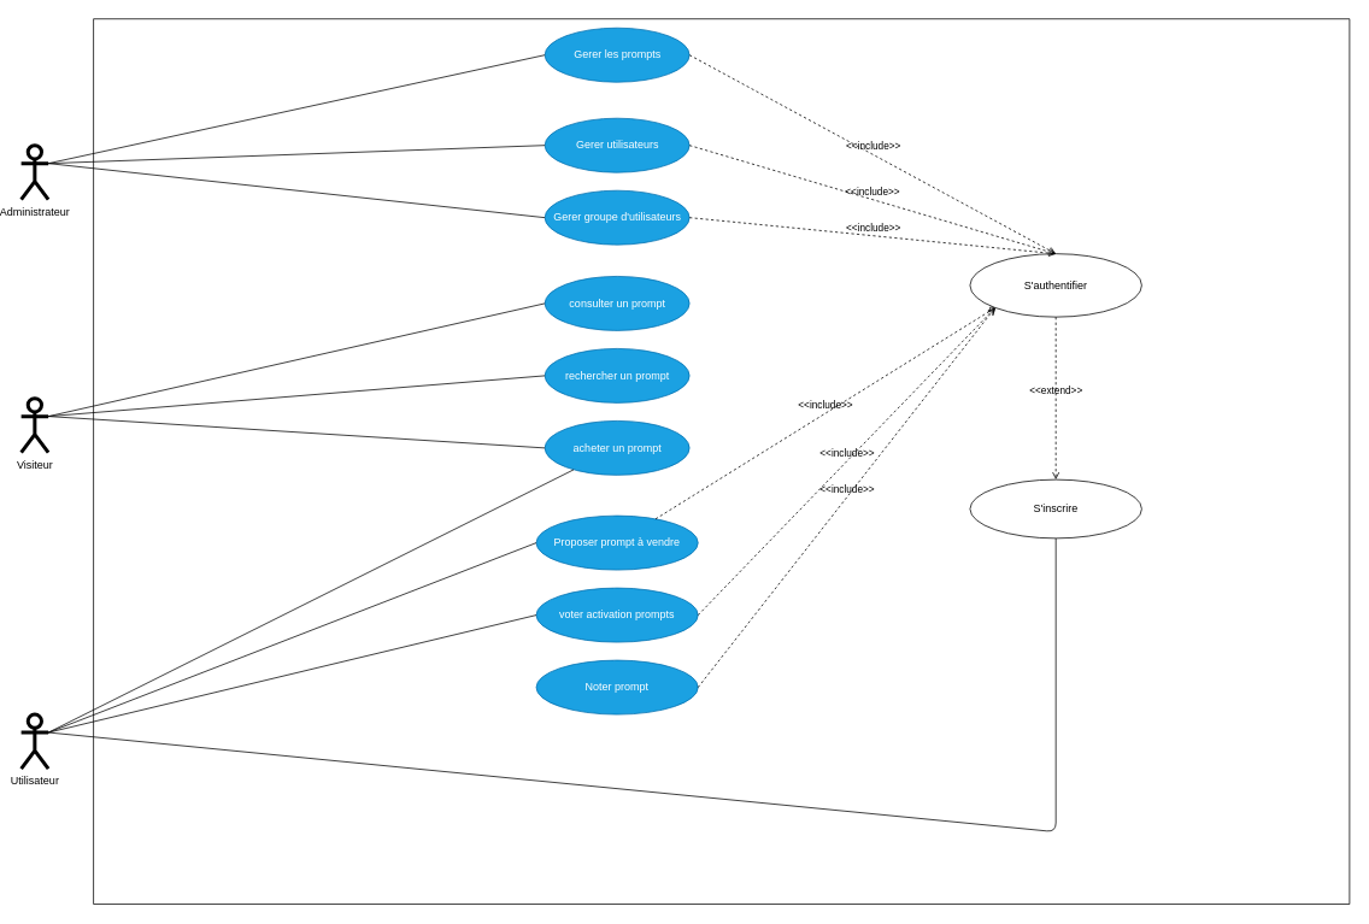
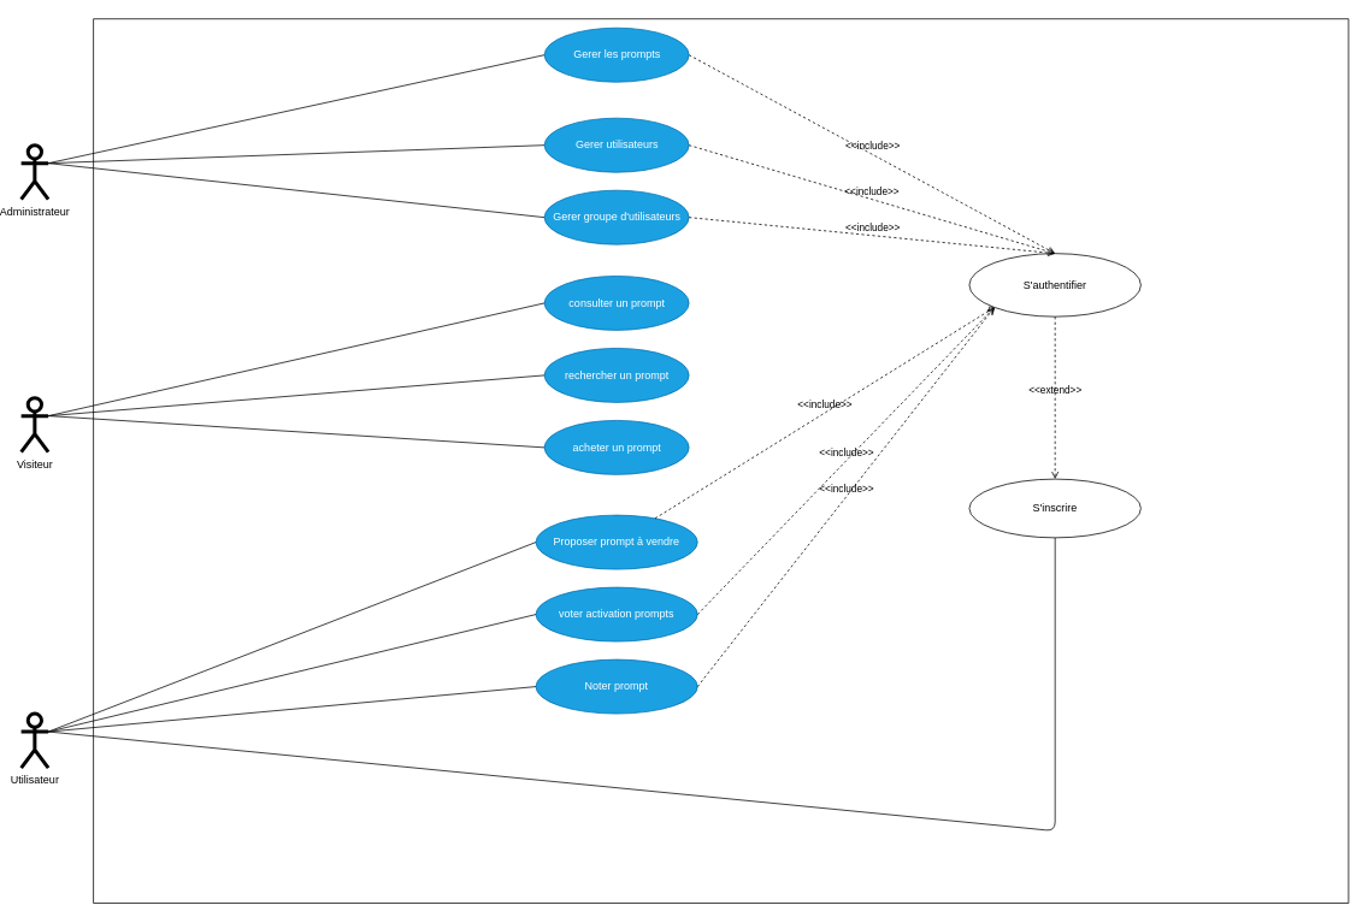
  <mxCell id="0" />
  <mxCell id="1" parent="0" />
  <mxCell id="2" value="Administrateur" style="shape=umlActor;verticalLabelPosition=bottom;verticalAlign=top;html=1;outlineConnect=0;strokeWidth=4;" parent="1" vertex="1"><mxGeometry x="20" y="160" width="30" height="60" as="geometry" /></mxCell>
  <mxCell id="3" value="" style="swimlane;startSize=0;fontStyle=0" parent="1" vertex="1"><mxGeometry x="100" y="20" width="1390" height="980" as="geometry" /></mxCell>
  <mxCell id="4" value="Gerer les prompts" style="ellipse;whiteSpace=wrap;html=1;fillColor=#1ba1e2;fontColor=#ffffff;strokeColor=#006EAF;" parent="3" vertex="1"><mxGeometry x="499.5" y="10" width="160" height="60" as="geometry" /></mxCell>
  <mxCell id="5" value="S'authentifier" style="ellipse;whiteSpace=wrap;html=1;" parent="3" vertex="1"><mxGeometry x="970" y="260" width="190" height="70" as="geometry" /></mxCell>
  <mxCell id="6" value="&amp;lt;&amp;lt;include&amp;gt;&amp;gt;" style="html=1;verticalAlign=bottom;labelBackgroundColor=none;endArrow=open;endFill=0;dashed=1;exitX=1;exitY=0.5;exitDx=0;exitDy=0;entryX=0.5;entryY=0;entryDx=0;entryDy=0;" parent="3" source="4" target="5" edge="1"><mxGeometry width="160" relative="1" as="geometry"><mxPoint x="350" y="270" as="sourcePoint" /><mxPoint x="510" y="270" as="targetPoint" /></mxGeometry></mxCell>
  <mxCell id="7" value="Gerer utilisateurs" style="ellipse;whiteSpace=wrap;html=1;fillColor=#1ba1e2;fontColor=#ffffff;strokeColor=#006EAF;" parent="3" vertex="1"><mxGeometry x="499.5" y="110" width="160" height="60" as="geometry" /></mxCell>
  <mxCell id="8" value="Gerer groupe d'utilisateurs" style="ellipse;whiteSpace=wrap;html=1;fillColor=#1ba1e2;fontColor=#ffffff;strokeColor=#006EAF;" parent="3" vertex="1"><mxGeometry x="499.5" y="190" width="160" height="60" as="geometry" /></mxCell>
  <mxCell id="9" value="&amp;lt;&amp;lt;include&amp;gt;&amp;gt;" style="html=1;verticalAlign=bottom;labelBackgroundColor=none;endArrow=open;endFill=0;dashed=1;exitX=1;exitY=0.5;exitDx=0;exitDy=0;entryX=0.5;entryY=0;entryDx=0;entryDy=0;" parent="3" source="7" target="5" edge="1"><mxGeometry width="160" relative="1" as="geometry"><mxPoint x="360" y="135" as="sourcePoint" /><mxPoint x="875" y="445" as="targetPoint" /></mxGeometry></mxCell>
  <mxCell id="10" value="&amp;lt;&amp;lt;include&amp;gt;&amp;gt;" style="html=1;verticalAlign=bottom;labelBackgroundColor=none;endArrow=open;endFill=0;dashed=1;exitX=1;exitY=0.5;exitDx=0;exitDy=0;entryX=0.5;entryY=0;entryDx=0;entryDy=0;" parent="3" source="8" target="5" edge="1"><mxGeometry width="160" relative="1" as="geometry"><mxPoint x="250" y="170" as="sourcePoint" /><mxPoint x="850" y="350" as="targetPoint" /></mxGeometry></mxCell>
  <mxCell id="11" value="S'inscrire" style="ellipse;whiteSpace=wrap;html=1;" parent="3" vertex="1"><mxGeometry x="970" y="510" width="190" height="65" as="geometry" /></mxCell>
  <mxCell id="12" value="&amp;lt;&amp;lt;extend&amp;gt;&amp;gt;" style="html=1;verticalAlign=bottom;labelBackgroundColor=none;endArrow=open;endFill=0;dashed=1;entryX=0.5;entryY=0;entryDx=0;entryDy=0;exitX=0.5;exitY=1;exitDx=0;exitDy=0;" parent="3" source="5" target="11" edge="1"><mxGeometry width="160" relative="1" as="geometry"><mxPoint x="580" y="400" as="sourcePoint" /><mxPoint x="740" y="400" as="targetPoint" /></mxGeometry></mxCell>
  <mxCell id="13" value="Proposer prompt à vendre" style="ellipse;whiteSpace=wrap;html=1;fillColor=#1ba1e2;fontColor=#ffffff;strokeColor=#006EAF;" parent="3" vertex="1"><mxGeometry x="490" y="550" width="179" height="60" as="geometry" /></mxCell>
  <mxCell id="14" value="&amp;lt;&amp;lt;include&amp;gt;&amp;gt;" style="html=1;verticalAlign=bottom;labelBackgroundColor=none;endArrow=diamond;endFill=0;dashed=1;entryX=0;entryY=1;entryDx=0;entryDy=0;" parent="3" source="13" target="5" edge="1"><mxGeometry width="160" relative="1" as="geometry"><mxPoint x="430" y="690" as="sourcePoint" /><mxPoint x="590" y="690" as="targetPoint" /></mxGeometry></mxCell>
  <mxCell id="15" value="consulter un prompt" style="ellipse;whiteSpace=wrap;html=1;fillColor=#1ba1e2;fontColor=#ffffff;strokeColor=#006EAF;" parent="3" vertex="1"><mxGeometry x="499.5" y="285" width="160" height="60" as="geometry" /></mxCell>
  <mxCell id="16" value="rechercher un prompt" style="ellipse;whiteSpace=wrap;html=1;fillColor=#1ba1e2;fontColor=#ffffff;strokeColor=#006EAF;" parent="3" vertex="1"><mxGeometry x="499.5" y="365" width="160" height="60" as="geometry" /></mxCell>
  <mxCell id="17" value="acheter un prompt" style="ellipse;whiteSpace=wrap;html=1;fillColor=#1ba1e2;fontColor=#ffffff;strokeColor=#006EAF;" parent="3" vertex="1"><mxGeometry x="499.5" y="445" width="160" height="60" as="geometry" /></mxCell>
  <mxCell id="18" value="voter activation prompts" style="ellipse;whiteSpace=wrap;html=1;fillColor=#1ba1e2;fontColor=#ffffff;strokeColor=#006EAF;" parent="3" vertex="1"><mxGeometry x="490" y="630" width="179" height="60" as="geometry" /></mxCell>
  <mxCell id="19" value="Noter prompt" style="ellipse;whiteSpace=wrap;html=1;fillColor=#1ba1e2;fontColor=#ffffff;strokeColor=#006EAF;" parent="3" vertex="1"><mxGeometry x="490" y="710" width="179" height="60" as="geometry" /></mxCell>
  <mxCell id="20" value="&amp;lt;&amp;lt;include&amp;gt;&amp;gt;" style="html=1;verticalAlign=bottom;labelBackgroundColor=none;endArrow=open;endFill=0;dashed=1;exitX=1;exitY=0.5;exitDx=0;exitDy=0;entryX=0;entryY=1;entryDx=0;entryDy=0;" parent="3" source="19" target="5" edge="1"><mxGeometry width="160" relative="1" as="geometry"><mxPoint x="463.504" y="733.497" as="sourcePoint" /><mxPoint x="790" y="410" as="targetPoint" /></mxGeometry></mxCell>
  <mxCell id="21" value="&amp;lt;&amp;lt;include&amp;gt;&amp;gt;" style="html=1;verticalAlign=bottom;labelBackgroundColor=none;endArrow=open;endFill=0;dashed=1;exitX=1;exitY=0.5;exitDx=0;exitDy=0;entryX=0;entryY=1;entryDx=0;entryDy=0;" parent="3" source="18" target="5" edge="1"><mxGeometry width="160" relative="1" as="geometry"><mxPoint x="440.514" y="566.737" as="sourcePoint" /><mxPoint x="790" y="410" as="targetPoint" /></mxGeometry></mxCell>
  <mxCell id="22" value="Visiteur" style="shape=umlActor;verticalLabelPosition=bottom;verticalAlign=top;html=1;outlineConnect=0;strokeWidth=4;" parent="1" vertex="1"><mxGeometry x="20" y="440" width="30" height="60" as="geometry" /></mxCell>
  <mxCell id="23" value="Utilisateur" style="shape=umlActor;verticalLabelPosition=bottom;verticalAlign=top;html=1;outlineConnect=0;strokeWidth=4;" parent="1" vertex="1"><mxGeometry x="20" y="790" width="30" height="60" as="geometry" /></mxCell>
  <mxCell id="24" value="" style="endArrow=none;html=1;entryX=0;entryY=0.5;entryDx=0;entryDy=0;exitX=1;exitY=0.333;exitDx=0;exitDy=0;exitPerimeter=0;" parent="1" source="2" target="4" edge="1"><mxGeometry width="50" height="50" relative="1" as="geometry"><mxPoint x="190" y="170" as="sourcePoint" /><mxPoint x="240" y="120" as="targetPoint" /></mxGeometry></mxCell>
  <mxCell id="25" value="" style="endArrow=none;html=1;entryX=0;entryY=0.5;entryDx=0;entryDy=0;exitX=1;exitY=0.333;exitDx=0;exitDy=0;exitPerimeter=0;" parent="1" source="2" target="7" edge="1"><mxGeometry width="50" height="50" relative="1" as="geometry"><mxPoint x="60" y="190" as="sourcePoint" /><mxPoint x="290" y="70" as="targetPoint" /></mxGeometry></mxCell>
  <mxCell id="26" value="" style="endArrow=none;html=1;entryX=0;entryY=0.5;entryDx=0;entryDy=0;exitX=1;exitY=0.333;exitDx=0;exitDy=0;exitPerimeter=0;" parent="1" source="2" target="8" edge="1"><mxGeometry width="50" height="50" relative="1" as="geometry"><mxPoint x="60" y="190" as="sourcePoint" /><mxPoint x="290" y="160" as="targetPoint" /></mxGeometry></mxCell>
  <mxCell id="27" value="" style="endArrow=none;html=1;entryX=0.5;entryY=1;entryDx=0;entryDy=0;exitX=1;exitY=0.333;exitDx=0;exitDy=0;exitPerimeter=0;" parent="1" source="23" target="11" edge="1"><mxGeometry width="50" height="50" relative="1" as="geometry"><mxPoint x="620" y="610" as="sourcePoint" /><mxPoint x="670" y="560" as="targetPoint" /><Array as="points"><mxPoint x="1165" y="920" /></Array></mxGeometry></mxCell>
  <mxCell id="28" value="" style="endArrow=none;html=1;entryX=0;entryY=0.5;entryDx=0;entryDy=0;exitX=1;exitY=0.333;exitDx=0;exitDy=0;exitPerimeter=0;" parent="1" source="23" target="13" edge="1"><mxGeometry width="50" height="50" relative="1" as="geometry"><mxPoint x="190" y="790" as="sourcePoint" /><mxPoint x="240" y="740" as="targetPoint" /></mxGeometry></mxCell>
  <mxCell id="29" value="" style="endArrow=none;html=1;entryX=0;entryY=0.5;entryDx=0;entryDy=0;exitX=1;exitY=0.333;exitDx=0;exitDy=0;exitPerimeter=0;" parent="1" source="22" target="15" edge="1"><mxGeometry width="50" height="50" relative="1" as="geometry"><mxPoint x="110" y="455" as="sourcePoint" /><mxPoint x="454" y="525" as="targetPoint" /></mxGeometry></mxCell>
  <mxCell id="30" value="" style="endArrow=none;html=1;entryX=0;entryY=0.5;entryDx=0;entryDy=0;exitX=1;exitY=0.333;exitDx=0;exitDy=0;exitPerimeter=0;" parent="1" source="22" target="16" edge="1"><mxGeometry width="50" height="50" relative="1" as="geometry"><mxPoint x="67" y="475" as="sourcePoint" /><mxPoint x="411" y="545" as="targetPoint" /></mxGeometry></mxCell>
  <mxCell id="31" value="" style="endArrow=none;html=1;entryX=0;entryY=0.5;entryDx=0;entryDy=0;exitX=1;exitY=0.333;exitDx=0;exitDy=0;exitPerimeter=0;" parent="1" source="22" target="17" edge="1"><mxGeometry width="50" height="50" relative="1" as="geometry"><mxPoint x="50" y="475" as="sourcePoint" /><mxPoint x="394" y="545" as="targetPoint" /></mxGeometry></mxCell>
  <mxCell id="32" value="" style="endArrow=none;html=1;entryX=0;entryY=0.5;entryDx=0;entryDy=0;" parent="1" target="18" edge="1"><mxGeometry width="50" height="50" relative="1" as="geometry"><mxPoint x="50" y="810" as="sourcePoint" /><mxPoint x="394.5" y="610" as="targetPoint" /></mxGeometry></mxCell>
- <mxCell id="33" value="" style="endArrow=none;html=1;exitX=1;exitY=0.333;exitDx=0;exitDy=0;exitPerimeter=0;" parent="1" source="23" target="17" edge="1"><mxGeometry width="50" height="50" relative="1" as="geometry"><mxPoint x="70" y="830" as="sourcePoint" /><mxPoint x="404.5" y="620" as="targetPoint" /></mxGeometry></mxCell>
+ <mxCell id="33" value="" style="endArrow=none;html=1;entryX=0;entryY=0.5;entryDx=0;entryDy=0;exitX=1;exitY=0.333;exitDx=0;exitDy=0;exitPerimeter=0;" parent="1" source="23" target="19" edge="1"><mxGeometry width="50" height="50" relative="1" as="geometry"><mxPoint x="70" y="830" as="sourcePoint" /><mxPoint x="404.5" y="620" as="targetPoint" /></mxGeometry></mxCell>
